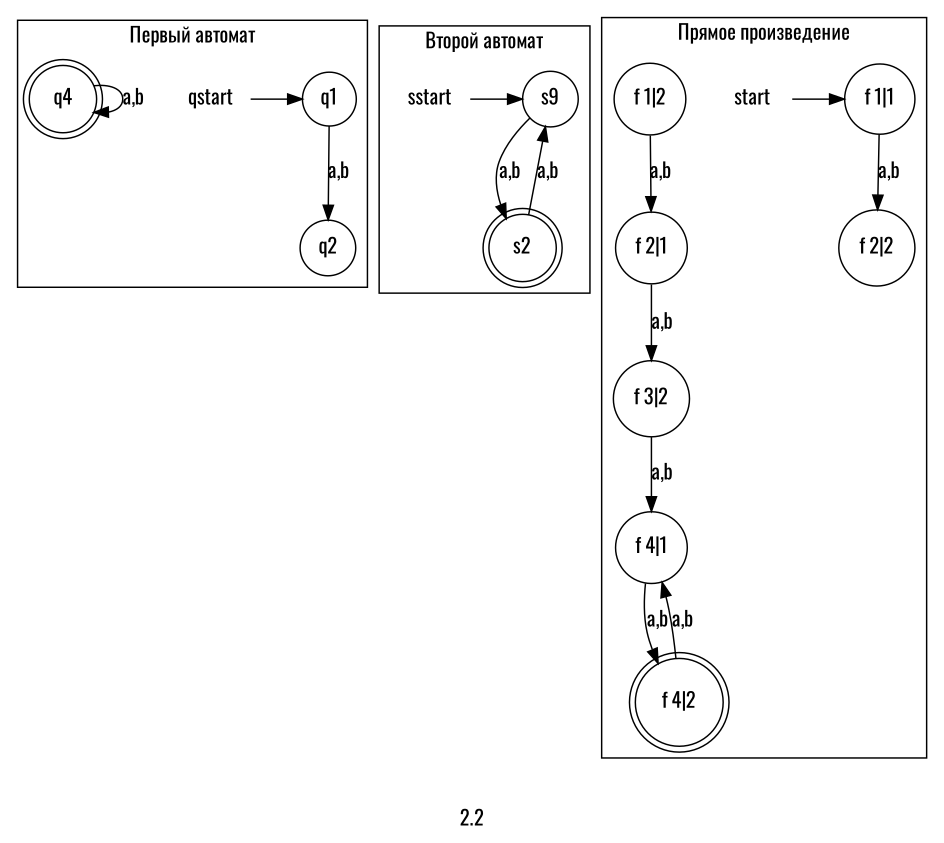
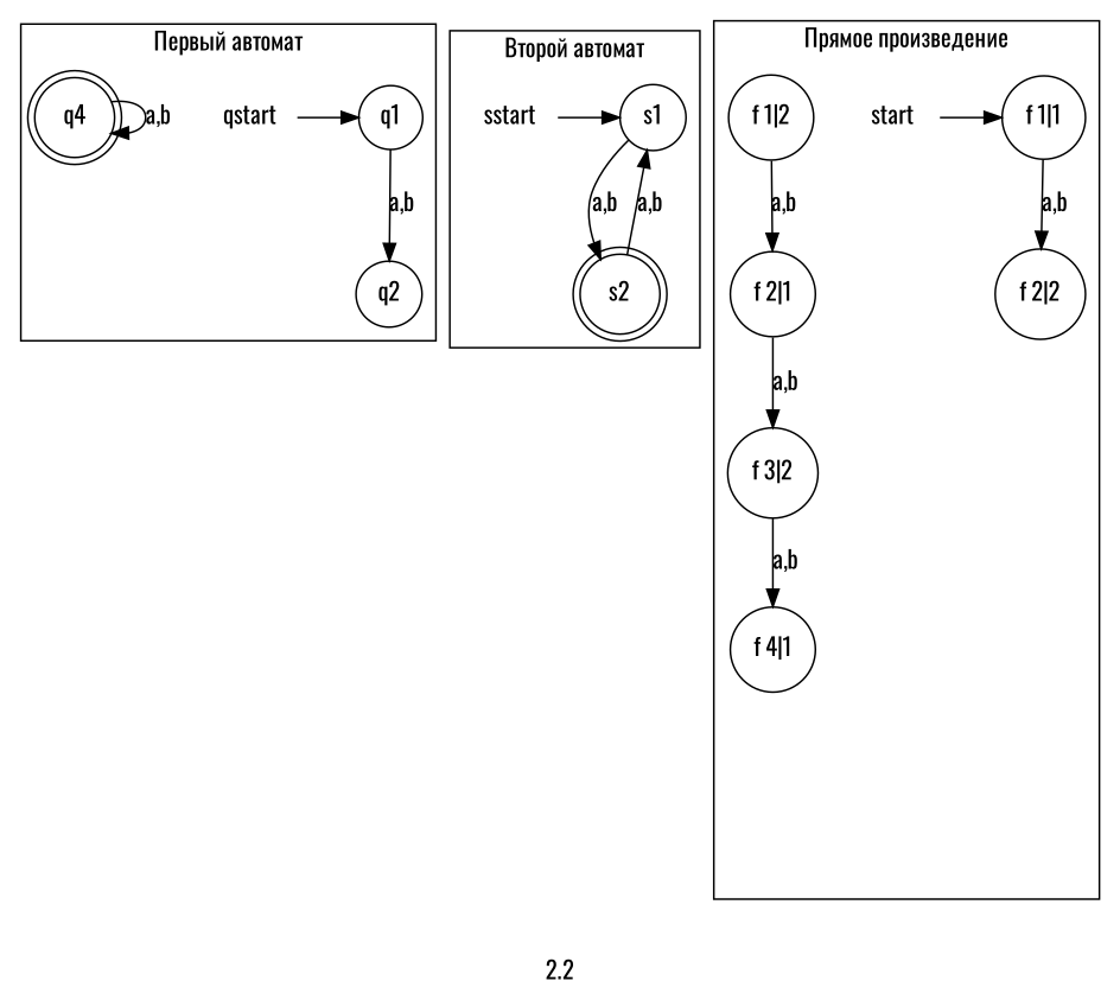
  digraph {
    fontname=Oswald
    label=2.2
    node [fontname=Oswald shape=circle]
    edge [fontname=Oswald]
    qstart [shape=none]
    q1
    q2
    q4 [shape=doublecircle]
    sstart [shape=none]
-   s1 [label=s9]
+   s1
    s2 [shape=doublecircle]
    start [shape=none]
    "f 1|1"
    "f 2|2"
    "f 1|2"
    "f 2|1"
    "f 3|2"
    "f 4|1"
-   "f 4|2" [shape=doublecircle]
    subgraph cluster_1 {
      label="Первый автомат"
      q2
      q4
      subgraph sub_2 {
        label="Первый автомат"
        rank=same
        qstart
        q1
      }
    }
    subgraph cluster_3 {
      label="Второй автомат"
      s2
      subgraph sub_4 {
        label="Второй автомат"
        rank=same
        sstart
        s1
      }
    }
    subgraph cluster_5 {
      label="Прямое произведение"
      "f 2|2"
      "f 1|2"
      "f 2|1"
      "f 3|2"
      "f 4|1"
-     "f 4|2"
      subgraph sub_6 {
        label="Прямое произведение"
        rank=same
        start
        "f 1|1"
      }
    }
    qstart -> q1
    q1 -> q2 [label="a,b"]
    q4 -> q4 [label="a,b"]
    sstart -> s1
    s1 -> s2 [label="a,b"]
    s2 -> s1 [label="a,b"]
    start -> "f 1|1"
    "f 1|1" -> "f 2|2" [label="a,b"]
    "f 1|2" -> "f 2|1" [label="a,b"]
    "f 2|1" -> "f 3|2" [label="a,b"]
    "f 3|2" -> "f 4|1" [label="a,b"]
-   "f 4|1" -> "f 4|2" [label="a,b"]
-   "f 4|2" -> "f 4|1" [label="a,b"]
  }
